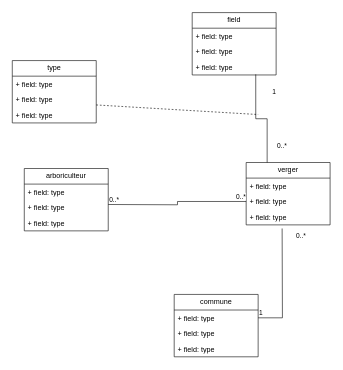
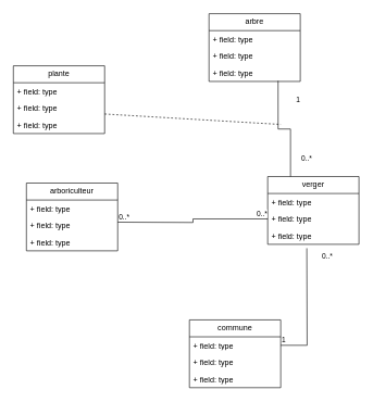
  <mxCell id="0" />
  <mxCell id="1" parent="0" />
- <mxCell id="2" value="field" style="swimlane;fontStyle=0;childLayout=stackLayout;horizontal=1;startSize=26;fillColor=none;horizontalStack=0;resizeParent=1;resizeParentMax=0;resizeLast=0;collapsible=1;marginBottom=0;whiteSpace=wrap;html=1;" vertex="1" parent="1"><mxGeometry x="320" y="20" width="140" height="104" as="geometry" /></mxCell>
+ <mxCell id="2" value="arbre" style="swimlane;fontStyle=0;childLayout=stackLayout;horizontal=1;startSize=26;fillColor=none;horizontalStack=0;resizeParent=1;resizeParentMax=0;resizeLast=0;collapsible=1;marginBottom=0;whiteSpace=wrap;html=1;" vertex="1" parent="1"><mxGeometry x="320" y="20" width="140" height="104" as="geometry" /></mxCell>
  <mxCell id="3" value="+ field: type" style="text;strokeColor=none;fillColor=none;align=left;verticalAlign=top;spacingLeft=4;spacingRight=4;overflow=hidden;rotatable=0;points=[[0,0.5],[1,0.5]];portConstraint=eastwest;whiteSpace=wrap;html=1;" vertex="1" parent="2"><mxGeometry y="26" width="140" height="26" as="geometry" /></mxCell>
  <mxCell id="4" value="+ field: type" style="text;strokeColor=none;fillColor=none;align=left;verticalAlign=top;spacingLeft=4;spacingRight=4;overflow=hidden;rotatable=0;points=[[0,0.5],[1,0.5]];portConstraint=eastwest;whiteSpace=wrap;html=1;" vertex="1" parent="2"><mxGeometry y="52" width="140" height="26" as="geometry" /></mxCell>
  <mxCell id="5" value="+ field: type" style="text;strokeColor=none;fillColor=none;align=left;verticalAlign=top;spacingLeft=4;spacingRight=4;overflow=hidden;rotatable=0;points=[[0,0.5],[1,0.5]];portConstraint=eastwest;whiteSpace=wrap;html=1;" vertex="1" parent="2"><mxGeometry y="78" width="140" height="26" as="geometry" /></mxCell>
  <mxCell id="6" value="arboriculteur" style="swimlane;fontStyle=0;childLayout=stackLayout;horizontal=1;startSize=26;fillColor=none;horizontalStack=0;resizeParent=1;resizeParentMax=0;resizeLast=0;collapsible=1;marginBottom=0;whiteSpace=wrap;html=1;" vertex="1" parent="1"><mxGeometry x="40" y="280" width="140" height="104" as="geometry" /></mxCell>
  <mxCell id="7" value="+ field: type" style="text;strokeColor=none;fillColor=none;align=left;verticalAlign=top;spacingLeft=4;spacingRight=4;overflow=hidden;rotatable=0;points=[[0,0.5],[1,0.5]];portConstraint=eastwest;whiteSpace=wrap;html=1;" vertex="1" parent="6"><mxGeometry y="26" width="140" height="26" as="geometry" /></mxCell>
  <mxCell id="8" value="+ field: type" style="text;strokeColor=none;fillColor=none;align=left;verticalAlign=top;spacingLeft=4;spacingRight=4;overflow=hidden;rotatable=0;points=[[0,0.5],[1,0.5]];portConstraint=eastwest;whiteSpace=wrap;html=1;" vertex="1" parent="6"><mxGeometry y="52" width="140" height="26" as="geometry" /></mxCell>
  <mxCell id="9" value="+ field: type" style="text;strokeColor=none;fillColor=none;align=left;verticalAlign=top;spacingLeft=4;spacingRight=4;overflow=hidden;rotatable=0;points=[[0,0.5],[1,0.5]];portConstraint=eastwest;whiteSpace=wrap;html=1;" vertex="1" parent="6"><mxGeometry y="78" width="140" height="26" as="geometry" /></mxCell>
  <mxCell id="10" value="verger" style="swimlane;fontStyle=0;childLayout=stackLayout;horizontal=1;startSize=26;fillColor=none;horizontalStack=0;resizeParent=1;resizeParentMax=0;resizeLast=0;collapsible=1;marginBottom=0;whiteSpace=wrap;html=1;" vertex="1" parent="1"><mxGeometry x="410" y="270" width="140" height="104" as="geometry" /></mxCell>
  <mxCell id="11" value="+ field: type" style="text;strokeColor=none;fillColor=none;align=left;verticalAlign=top;spacingLeft=4;spacingRight=4;overflow=hidden;rotatable=0;points=[[0,0.5],[1,0.5]];portConstraint=eastwest;whiteSpace=wrap;html=1;" vertex="1" parent="10"><mxGeometry y="26" width="140" height="26" as="geometry" /></mxCell>
  <mxCell id="12" value="+ field: type" style="text;strokeColor=none;fillColor=none;align=left;verticalAlign=top;spacingLeft=4;spacingRight=4;overflow=hidden;rotatable=0;points=[[0,0.5],[1,0.5]];portConstraint=eastwest;whiteSpace=wrap;html=1;" vertex="1" parent="10"><mxGeometry y="52" width="140" height="26" as="geometry" /></mxCell>
  <mxCell id="13" value="+ field: type" style="text;strokeColor=none;fillColor=none;align=left;verticalAlign=top;spacingLeft=4;spacingRight=4;overflow=hidden;rotatable=0;points=[[0,0.5],[1,0.5]];portConstraint=eastwest;whiteSpace=wrap;html=1;" vertex="1" parent="10"><mxGeometry y="78" width="140" height="26" as="geometry" /></mxCell>
  <mxCell id="14" value="commune" style="swimlane;fontStyle=0;childLayout=stackLayout;horizontal=1;startSize=26;fillColor=none;horizontalStack=0;resizeParent=1;resizeParentMax=0;resizeLast=0;collapsible=1;marginBottom=0;whiteSpace=wrap;html=1;" vertex="1" parent="1"><mxGeometry x="290" y="490" width="140" height="104" as="geometry" /></mxCell>
  <mxCell id="15" value="+ field: type" style="text;strokeColor=none;fillColor=none;align=left;verticalAlign=top;spacingLeft=4;spacingRight=4;overflow=hidden;rotatable=0;points=[[0,0.5],[1,0.5]];portConstraint=eastwest;whiteSpace=wrap;html=1;" vertex="1" parent="14"><mxGeometry y="26" width="140" height="26" as="geometry" /></mxCell>
  <mxCell id="16" value="+ field: type" style="text;strokeColor=none;fillColor=none;align=left;verticalAlign=top;spacingLeft=4;spacingRight=4;overflow=hidden;rotatable=0;points=[[0,0.5],[1,0.5]];portConstraint=eastwest;whiteSpace=wrap;html=1;" vertex="1" parent="14"><mxGeometry y="52" width="140" height="26" as="geometry" /></mxCell>
  <mxCell id="17" value="+ field: type" style="text;strokeColor=none;fillColor=none;align=left;verticalAlign=top;spacingLeft=4;spacingRight=4;overflow=hidden;rotatable=0;points=[[0,0.5],[1,0.5]];portConstraint=eastwest;whiteSpace=wrap;html=1;" vertex="1" parent="14"><mxGeometry y="78" width="140" height="26" as="geometry" /></mxCell>
  <mxCell id="18" value="" style="endArrow=none;html=1;edgeStyle=orthogonalEdgeStyle;rounded=0;entryX=0.757;entryY=0.962;entryDx=0;entryDy=0;entryPerimeter=0;exitX=0.25;exitY=0;exitDx=0;exitDy=0;" edge="1" parent="1" source="10" target="5"><mxGeometry relative="1" as="geometry"><mxPoint x="220" y="250" as="sourcePoint" /><mxPoint x="380" y="250" as="targetPoint" /></mxGeometry></mxCell>
  <mxCell id="19" value="0..*" style="edgeLabel;resizable=0;html=1;align=left;verticalAlign=bottom;" connectable="0" vertex="1" parent="18"><mxGeometry x="-1" relative="1" as="geometry"><mxPoint x="15" y="-20" as="offset" /></mxGeometry></mxCell>
  <mxCell id="20" value="1" style="edgeLabel;resizable=0;html=1;align=right;verticalAlign=bottom;" connectable="0" vertex="1" parent="18"><mxGeometry x="1" relative="1" as="geometry"><mxPoint x="34" y="37" as="offset" /></mxGeometry></mxCell>
  <mxCell id="21" value="" style="endArrow=none;html=1;edgeStyle=orthogonalEdgeStyle;rounded=0;exitX=1;exitY=0.5;exitDx=0;exitDy=0;" edge="1" parent="1" source="15"><mxGeometry relative="1" as="geometry"><mxPoint x="180" y="250" as="sourcePoint" /><mxPoint x="470" y="380" as="targetPoint" /></mxGeometry></mxCell>
  <mxCell id="22" value="1" style="edgeLabel;resizable=0;html=1;align=left;verticalAlign=bottom;" connectable="0" vertex="1" parent="21"><mxGeometry x="-1" relative="1" as="geometry" /></mxCell>
  <mxCell id="23" value="0..*" style="edgeLabel;resizable=0;html=1;align=right;verticalAlign=bottom;" connectable="0" vertex="1" parent="21"><mxGeometry x="1" relative="1" as="geometry"><mxPoint x="40" y="20" as="offset" /></mxGeometry></mxCell>
  <mxCell id="24" value="" style="endArrow=none;html=1;edgeStyle=orthogonalEdgeStyle;rounded=0;entryX=0;entryY=0.5;entryDx=0;entryDy=0;" edge="1" parent="1" target="12"><mxGeometry relative="1" as="geometry"><mxPoint x="180" y="340" as="sourcePoint" /><mxPoint x="340" y="340" as="targetPoint" /></mxGeometry></mxCell>
  <mxCell id="25" value="0..*" style="edgeLabel;resizable=0;html=1;align=left;verticalAlign=bottom;" connectable="0" vertex="1" parent="24"><mxGeometry x="-1" relative="1" as="geometry" /></mxCell>
  <mxCell id="26" value="0..*" style="edgeLabel;resizable=0;html=1;align=right;verticalAlign=bottom;" connectable="0" vertex="1" parent="24"><mxGeometry x="1" relative="1" as="geometry" /></mxCell>
- <mxCell id="27" value="type" style="swimlane;fontStyle=0;childLayout=stackLayout;horizontal=1;startSize=26;fillColor=none;horizontalStack=0;resizeParent=1;resizeParentMax=0;resizeLast=0;collapsible=1;marginBottom=0;whiteSpace=wrap;html=1;" vertex="1" parent="1"><mxGeometry x="20" y="100" width="140" height="104" as="geometry" /></mxCell>
+ <mxCell id="27" value="plante" style="swimlane;fontStyle=0;childLayout=stackLayout;horizontal=1;startSize=26;fillColor=none;horizontalStack=0;resizeParent=1;resizeParentMax=0;resizeLast=0;collapsible=1;marginBottom=0;whiteSpace=wrap;html=1;" vertex="1" parent="1"><mxGeometry x="20" y="100" width="140" height="104" as="geometry" /></mxCell>
  <mxCell id="28" value="+ field: type" style="text;strokeColor=none;fillColor=none;align=left;verticalAlign=top;spacingLeft=4;spacingRight=4;overflow=hidden;rotatable=0;points=[[0,0.5],[1,0.5]];portConstraint=eastwest;whiteSpace=wrap;html=1;" vertex="1" parent="27"><mxGeometry y="26" width="140" height="26" as="geometry" /></mxCell>
  <mxCell id="29" value="+ field: type" style="text;strokeColor=none;fillColor=none;align=left;verticalAlign=top;spacingLeft=4;spacingRight=4;overflow=hidden;rotatable=0;points=[[0,0.5],[1,0.5]];portConstraint=eastwest;whiteSpace=wrap;html=1;" vertex="1" parent="27"><mxGeometry y="52" width="140" height="26" as="geometry" /></mxCell>
  <mxCell id="30" value="+ field: type" style="text;strokeColor=none;fillColor=none;align=left;verticalAlign=top;spacingLeft=4;spacingRight=4;overflow=hidden;rotatable=0;points=[[0,0.5],[1,0.5]];portConstraint=eastwest;whiteSpace=wrap;html=1;" vertex="1" parent="27"><mxGeometry y="78" width="140" height="26" as="geometry" /></mxCell>
  <mxCell id="31" value="" style="endArrow=none;dashed=1;html=1;rounded=0;" edge="1" parent="1"><mxGeometry width="50" height="50" relative="1" as="geometry"><mxPoint x="160" y="174" as="sourcePoint" /><mxPoint x="430" y="190" as="targetPoint" /></mxGeometry></mxCell>
